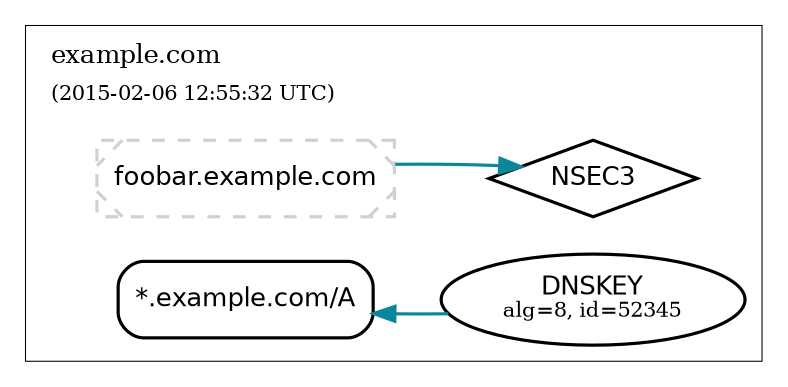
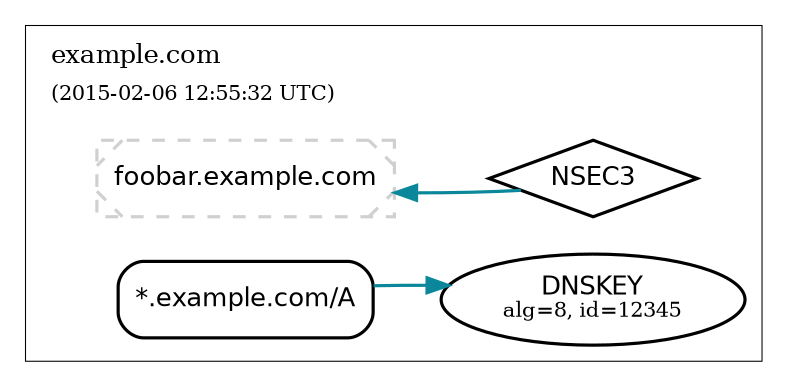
  digraph {
    compound=true
    rankdir=LR
    ranksep=0.3
    node [penwidth=1.5 shape=point style=invis color="#000000" fillcolor="#ffffff"]
    edge [penwidth=1.5 style=invis]
    "cluster_example.com_top" [color="" fillcolor=""]
    "cluster_example.com_bottom" [color="" fillcolor=""]
-   n3 [label=<<FONT POINT-SIZE="12" FACE="Helvetica">DNSKEY</FONT><BR/><FONT POINT-SIZE="10">alg=8, id=52345</FONT>> shape=ellipse style=filled]
+   n3 [label=<<FONT POINT-SIZE="12" FACE="Helvetica">DNSKEY</FONT><BR/><FONT POINT-SIZE="10">alg=8, id=12345</FONT>> shape=ellipse style=filled]
    n4 [label=<<FONT POINT-SIZE="12" FACE="Helvetica">*.example.com/A</FONT>> shape=rectangle style="rounded,filled"]
    n5 [color="#d0d0d0" label=<<FONT POINT-SIZE="12" FACE="Helvetica">foobar.example.com</FONT>> shape=rectangle style="rounded,filled,dashed,diagonals"]
    n6 [label=<<FONT POINT-SIZE="12" FACE="Helvetica">NSEC3</FONT>> shape=diamond style=filled]
    subgraph cluster_1 {
      label=<<TABLE BORDER="0"><TR><TD ALIGN="LEFT"><FONT POINT-SIZE="12">example.com</FONT></TD></TR><TR><TD ALIGN="LEFT"><FONT POINT-SIZE="10">(2015-02-06 12:55:32 UTC)</FONT></TD></TR></TABLE>>
      labeljust=l
      penwidth=0.5
      "cluster_example.com_top"
      "cluster_example.com_bottom"
      n3
      n4
      n5
      n6
    }
    "cluster_example.com_bottom" -> n4
    "cluster_example.com_bottom" -> n5
-   n4 -> n3 [color="#0a879a" dir=back style=solid]
-   n6 -> n5 [color="#0a879a" dir=back style=solid]
+   n3 -> n4 [color="#0a879a" dir=back style=solid]
+   n5 -> n6 [color="#0a879a" dir=back style=solid]
  }
